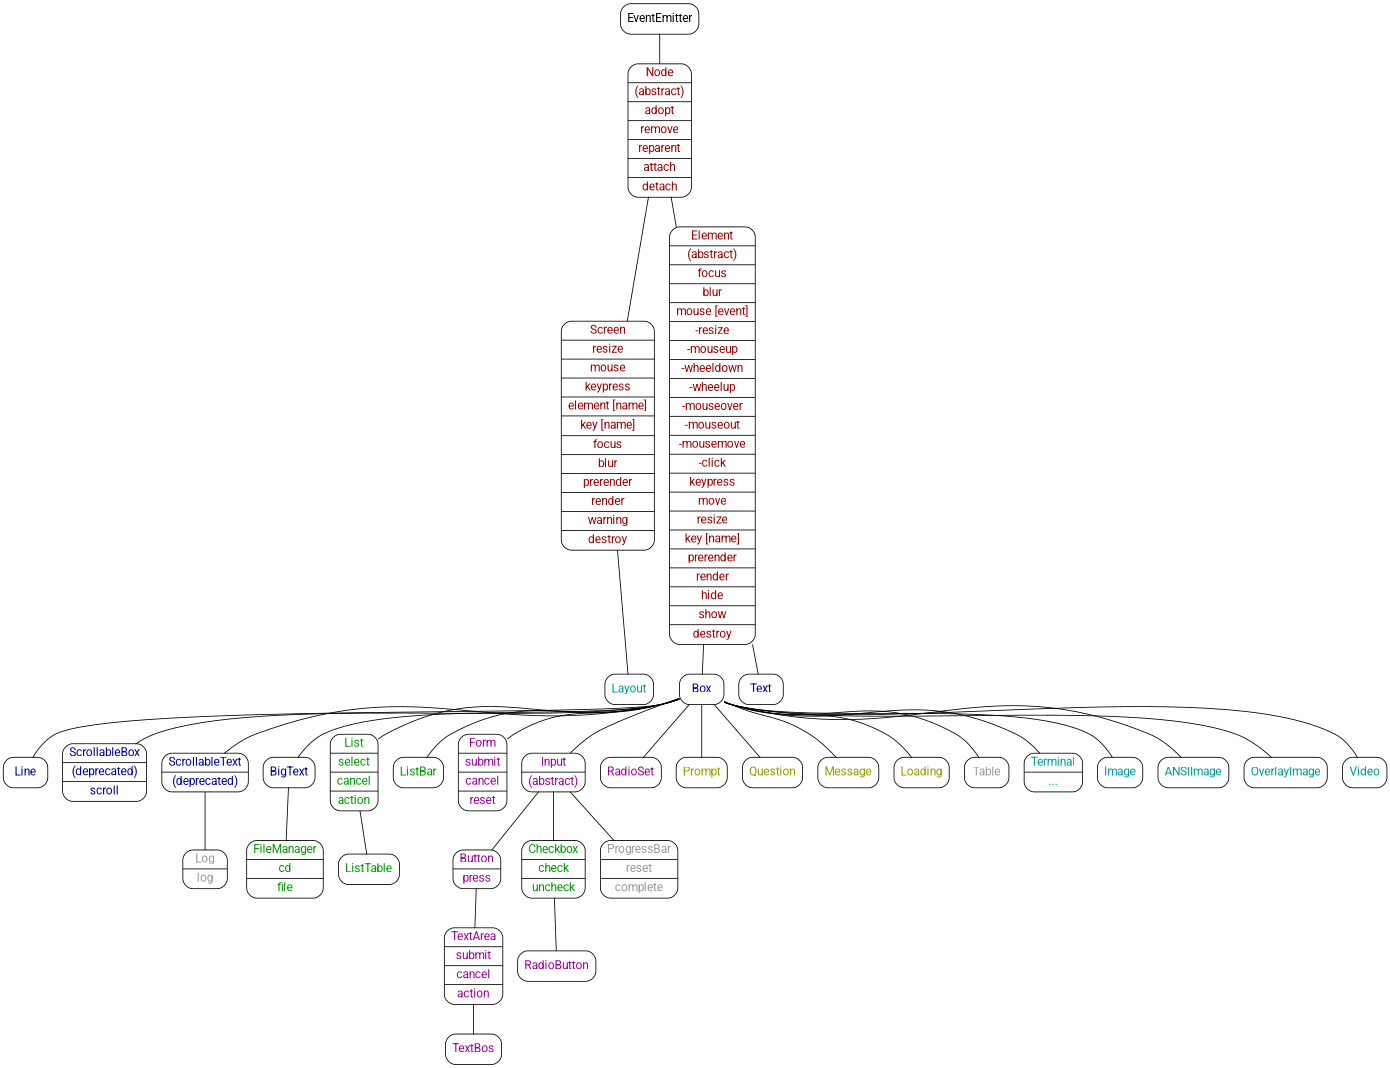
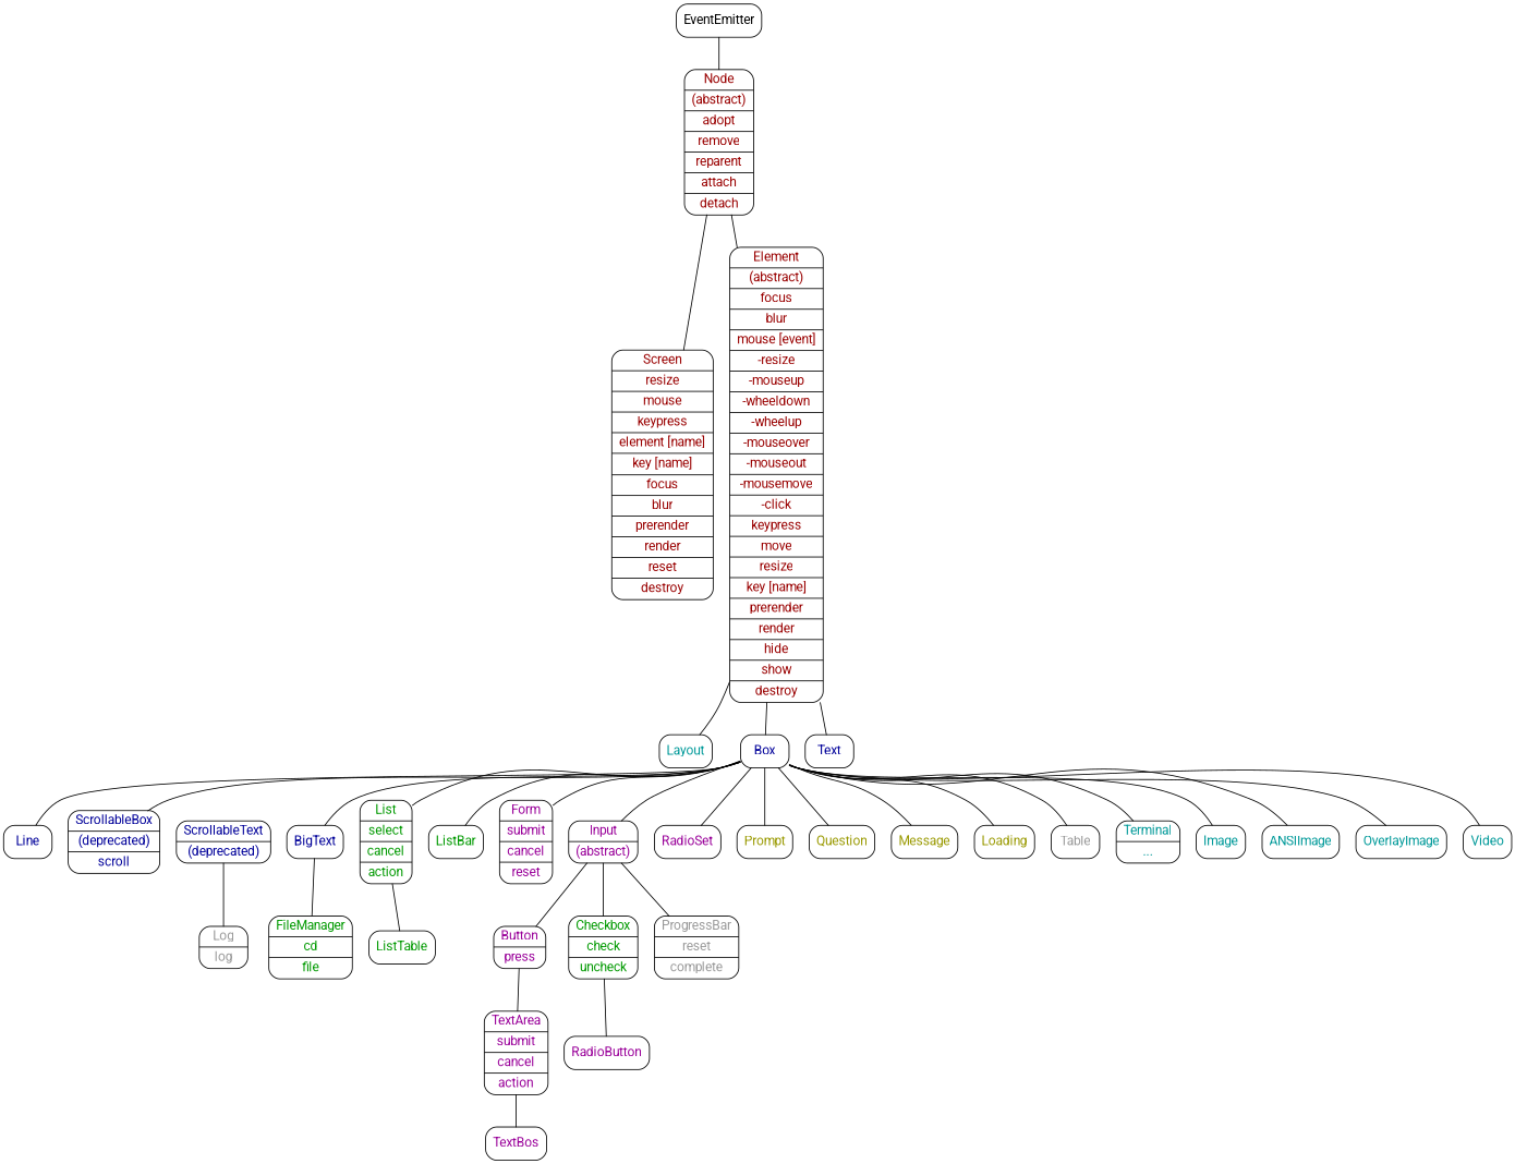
  graph {
    fontname=Roboto
    node [fontcolor="#990099" fontname=Roboto shape=Mrecord]
    edge [fontname=Roboto]
    n1 [fontcolor="#990000" label="{Node|(abstract)|adopt| remove|reparent|attach|detach}"]
-   n2 [fontcolor="#990000" label="{Screen|resize|mouse|keypress|element [name]|key [name]|focus|blur|prerender|render|warning|destroy}"]
+   n2 [fontcolor="#990000" label="{Screen|resize|mouse|keypress|element [name]|key [name]|focus|blur|prerender|render|reset|destroy}"]
    n3 [fontcolor="#990000" label="{Element|(abstract)|focus|blur|mouse [event]|-resize|-mouseup|-wheeldown|-wheelup|-mouseover|-mouseout|-mousemove|-click|keypress|move|resize|key [name]|prerender|render|hide|show|destroy}"]
    n4 [fontcolor="#000099" label=Box]
    n5 [fontcolor="#000099" label=Text]
    n6 [fontcolor="#000099" label=Line]
    n7 [fontcolor="#000099" label="{ScrollableBox|(deprecated)|scroll}"]
    n8 [fontcolor="#000099" label="{ScrollableText|(deprecated)}"]
    n9 [fontcolor="#000099" label=BigText]
    n10 [fontcolor="#009900" label="{List|select|cancel|action}"]
    n11 [fontcolor="#009900" label="{FileManager|cd|file}"]
    n12 [fontcolor="#009900" label=ListTable]
    n13 [fontcolor="#009900" label=ListBar]
    n14 [label="{Form|submit|cancel|reset}"]
    n15 [label="{Input|(abstract)}"]
    n16 [label="{TextArea|submit|cancel|action}"]
    n17 [label=TextBos]
    n18 [label="{Button|press}"]
    n19 [fontcolor="#009900" label="{Checkbox|check|uncheck}"]
    n20 [label=RadioSet]
    n21 [label=RadioButton]
    n22 [fontcolor="#999900" label=Prompt]
    n23 [fontcolor="#999900" label=Question]
    n24 [fontcolor="#999900" label=Message]
    n25 [fontcolor="#999900" label=Loading]
    n26 [fontcolor="#999999" label="{ProgressBar|reset|complete}"]
    n27 [fontcolor="#999999" label="{Log|log}"]
    n28 [fontcolor="#999999" label=Table]
    n29 [fontcolor="#009999" label="{Terminal|...}"]
    n30 [fontcolor="#009999" label=Image]
    n31 [fontcolor="#009999" label=ANSIImage]
    n32 [fontcolor="#009999" label=OverlayImage]
    n33 [fontcolor="#009999" label=Video]
    n34 [fontcolor="#009999" label=Layout]
    n35 [label="{EventEmitter}" fontcolor=""]
    subgraph sub_1 {
      label=Base
      n1
      n2
      n3
    }
    subgraph sub_2 {
      label=Boxes
      n4
      n5
      n6
      n7
      n8
      n9
    }
    subgraph sub_3 {
      label=Lists
      n10
      n11
      n12
      n13
    }
    subgraph sub_4 {
      label=Forms
      n14
      n15
      n16
      n17
      n18
      n19
      n20
      n21
    }
    subgraph sub_5 {
      label=Prompts
      n22
      n23
      n24
      n25
    }
    subgraph sub_6 {
      label="Data Display"
      n26
      n27
      n28
    }
    subgraph sub_7 {
      label=Special
      n29
      n30
      n31
      n32
      n33
      n34
    }
    n1 -- n2
    n1 -- n3
    n3 -- n4
    n3 -- n5
-   n2 -- n34
+   n3 -- n34
    n4 -- n6
    n4 -- n7
-   n4 -- n8
    n4 -- n9
    n4 -- n10
    n4 -- n13
    n4 -- n14
    n4 -- n15
    n4 -- n20
    n4 -- n22
    n4 -- n23
    n4 -- n24
    n4 -- n25
    n4 -- n28
    n4 -- n29
    n4 -- n30
    n4 -- n31
    n4 -- n32
    n4 -- n33
    n8 -- n27
    n9 -- n11
    n10 -- n12
    n15 -- n18
    n15 -- n19
    n15 -- n26
    n16 -- n17
    n18 -- n16
    n19 -- n21
    n35 -- n1
  }
